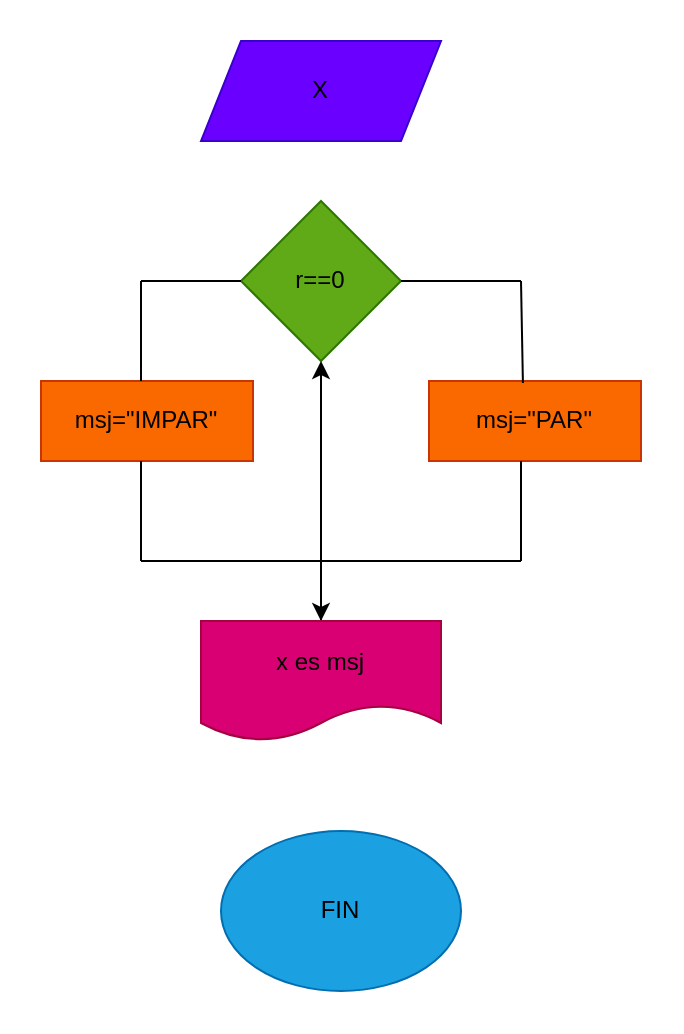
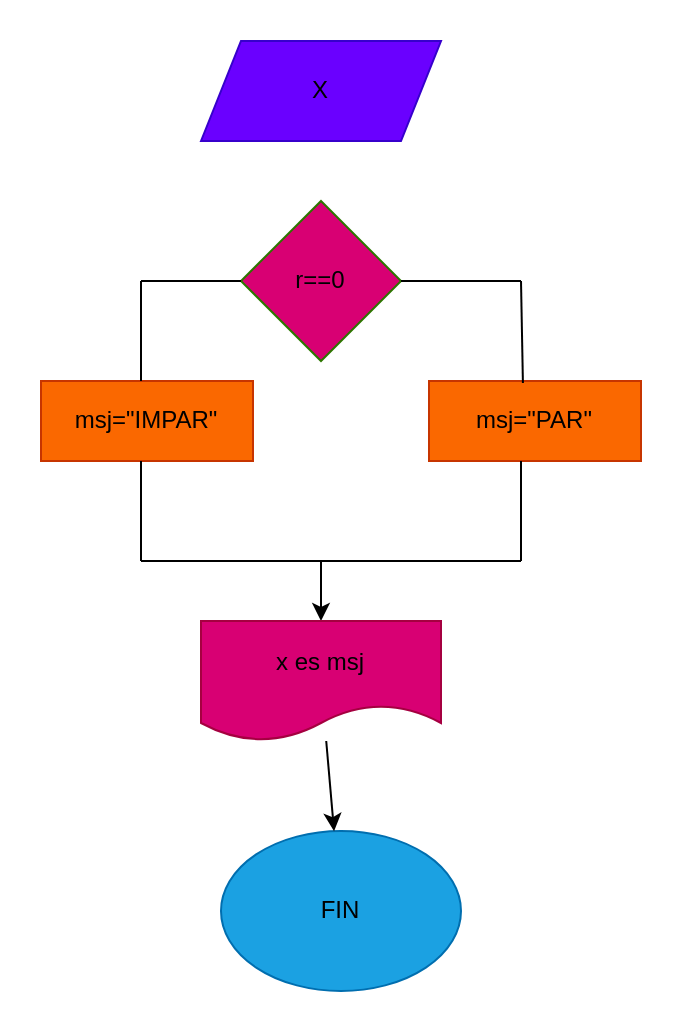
  <mxCell id="0" />
  <mxCell id="1" parent="0" />
  <mxCell id="2" value="&lt;font color=&quot;#000000&quot;&gt;X&lt;/font&gt;" style="shape=parallelogram;perimeter=parallelogramPerimeter;whiteSpace=wrap;html=1;fixedSize=1;fillColor=#6a00ff;fontColor=#ffffff;strokeColor=#3700CC;" vertex="1" parent="1"><mxGeometry x="100" y="20" width="120" height="50" as="geometry" /></mxCell>
  <mxCell id="3" value="&lt;font color=&quot;#000000&quot;&gt;FIN&lt;/font&gt;" style="ellipse;whiteSpace=wrap;html=1;fillColor=#1ba1e2;fontColor=#ffffff;strokeColor=#006EAF;" vertex="1" parent="1"><mxGeometry x="110" y="415" width="120" height="80" as="geometry" /></mxCell>
- <mxCell id="4" value="&lt;font color=&quot;#000000&quot;&gt;r==0&lt;/font&gt;" style="rhombus;whiteSpace=wrap;html=1;fontColor=#ffffff;fillColor=#60a917;strokeColor=#2D7600;" vertex="1" parent="1"><mxGeometry x="120" y="100" width="80" height="80" as="geometry" /></mxCell>
+ <mxCell id="4" value="&lt;font color=&quot;#000000&quot;&gt;r==0&lt;/font&gt;" style="rhombus;whiteSpace=wrap;html=1;fontColor=#ffffff;fillColor=#d80073;strokeColor=#2D7600;" vertex="1" parent="1"><mxGeometry x="120" y="100" width="80" height="80" as="geometry" /></mxCell>
  <mxCell id="5" value="msj=&quot;PAR&quot;" style="rounded=0;whiteSpace=wrap;html=1;fillColor=#fa6800;strokeColor=#C73500;fontColor=#000000;" vertex="1" parent="1"><mxGeometry x="214" y="190" width="106" height="40" as="geometry" /></mxCell>
  <mxCell id="6" value="msj=&quot;IMPAR&quot;" style="rounded=0;whiteSpace=wrap;html=1;fillColor=#fa6800;strokeColor=#C73500;fontColor=#000000;" vertex="1" parent="1"><mxGeometry x="20" y="190" width="106" height="40" as="geometry" /></mxCell>
  <mxCell id="7" value="" style="endArrow=none;html=1;fontColor=#000000;" edge="1" parent="1"><mxGeometry width="50" height="50" relative="1" as="geometry"><mxPoint x="200" y="140" as="sourcePoint" /><mxPoint x="260" y="140" as="targetPoint" /></mxGeometry></mxCell>
  <mxCell id="8" value="" style="endArrow=none;html=1;fontColor=#000000;exitX=0.443;exitY=0.025;exitDx=0;exitDy=0;exitPerimeter=0;" edge="1" parent="1" source="5"><mxGeometry width="50" height="50" relative="1" as="geometry"><mxPoint x="210" y="190" as="sourcePoint" /><mxPoint x="260" y="140" as="targetPoint" /></mxGeometry></mxCell>
  <mxCell id="9" value="" style="endArrow=none;html=1;fontColor=#000000;" edge="1" parent="1"><mxGeometry width="50" height="50" relative="1" as="geometry"><mxPoint x="70" y="140" as="sourcePoint" /><mxPoint x="120" y="140" as="targetPoint" /></mxGeometry></mxCell>
  <mxCell id="10" value="" style="endArrow=none;html=1;fontColor=#000000;" edge="1" parent="1"><mxGeometry width="50" height="50" relative="1" as="geometry"><mxPoint x="70" y="190" as="sourcePoint" /><mxPoint x="70" y="140" as="targetPoint" /></mxGeometry></mxCell>
  <mxCell id="11" value="" style="endArrow=none;html=1;fontColor=#000000;" edge="1" parent="1"><mxGeometry width="50" height="50" relative="1" as="geometry"><mxPoint x="70" y="280" as="sourcePoint" /><mxPoint x="70" y="230" as="targetPoint" /></mxGeometry></mxCell>
  <mxCell id="12" value="" style="endArrow=none;html=1;fontColor=#000000;" edge="1" parent="1"><mxGeometry width="50" height="50" relative="1" as="geometry"><mxPoint x="260" y="280" as="sourcePoint" /><mxPoint x="260" y="230" as="targetPoint" /></mxGeometry></mxCell>
  <mxCell id="13" value="" style="endArrow=none;html=1;fontColor=#000000;" edge="1" parent="1"><mxGeometry width="50" height="50" relative="1" as="geometry"><mxPoint x="70" y="280" as="sourcePoint" /><mxPoint x="260" y="280" as="targetPoint" /></mxGeometry></mxCell>
  <mxCell id="14" value="" style="endArrow=classic;html=1;fontColor=#000000;" edge="1" parent="1" target="16"><mxGeometry width="50" height="50" relative="1" as="geometry"><mxPoint x="160" y="280" as="sourcePoint" /><mxPoint x="160" y="330" as="targetPoint" /></mxGeometry></mxCell>
- <mxCell id="15" value="" style="edgeStyle=none;html=1;fontColor=#000000;" edge="1" parent="1" source="16" target="4"><mxGeometry relative="1" as="geometry" /></mxCell>
+ <mxCell id="15" value="" style="edgeStyle=none;html=1;fontColor=#000000;" edge="1" parent="1" source="16" target="3"><mxGeometry relative="1" as="geometry" /></mxCell>
  <mxCell id="16" value="&lt;font color=&quot;#000000&quot;&gt;x es msj&lt;/font&gt;" style="shape=document;whiteSpace=wrap;html=1;boundedLbl=1;fontColor=#ffffff;fillColor=#d80073;strokeColor=#A50040;" vertex="1" parent="1"><mxGeometry x="100" y="310" width="120" height="60" as="geometry" /></mxCell>
